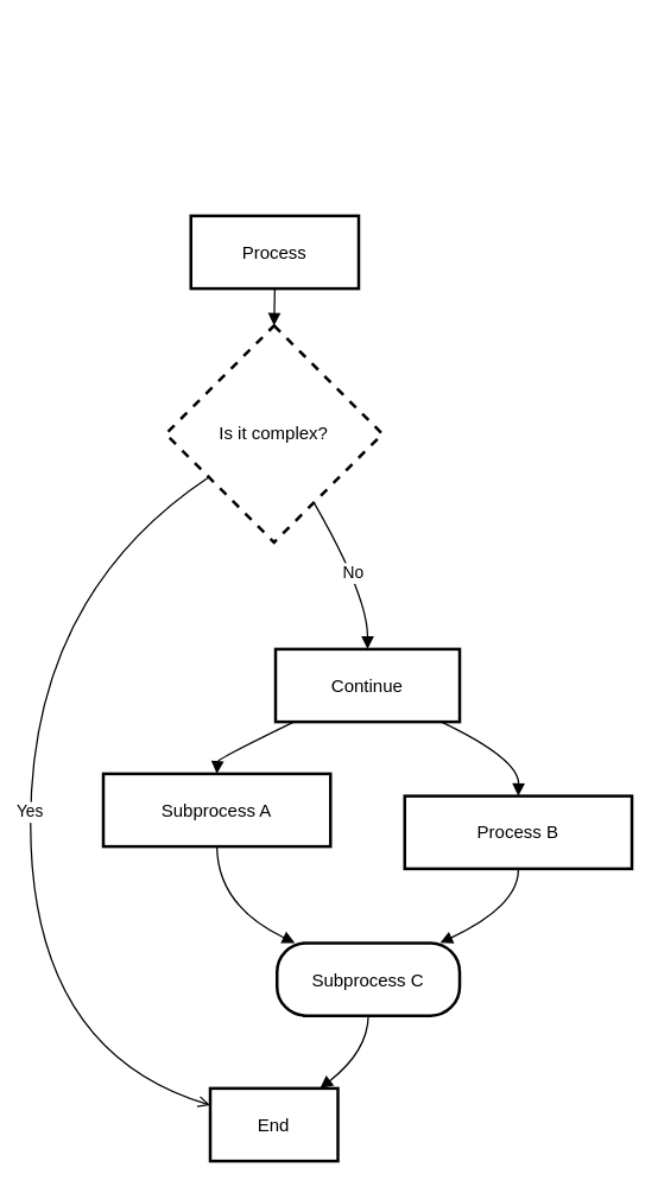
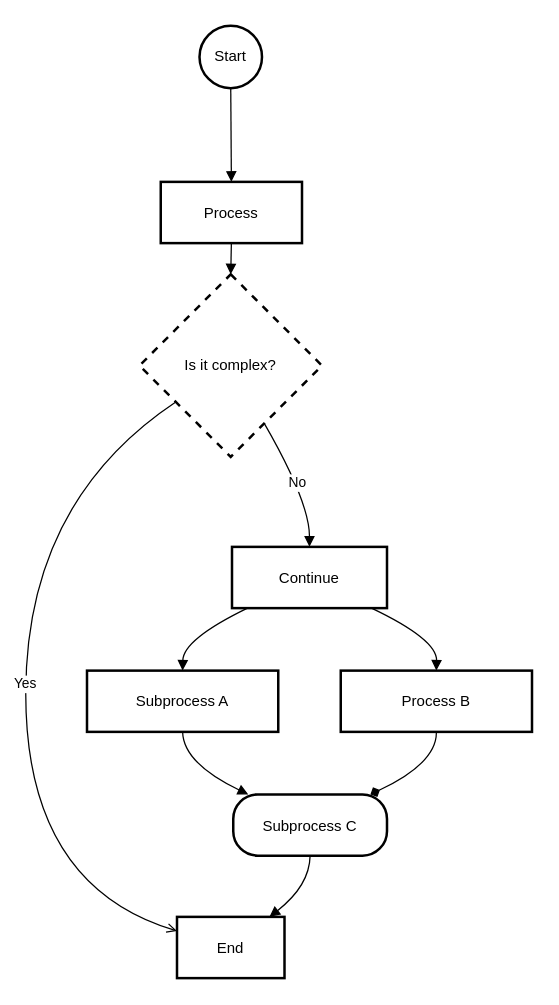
  <mxCell id="0" />
  <mxCell id="1" parent="0" />
+ <mxCell id="2" value="Start" style="ellipse;aspect=fixed;strokeWidth=2;whiteSpace=wrap;" vertex="1" parent="1"><mxGeometry x="159" y="20" width="50" height="50" as="geometry" /></mxCell>
  <mxCell id="3" value="Process" style="whiteSpace=wrap;strokeWidth=2;" vertex="1" parent="1"><mxGeometry x="128" y="145" width="113" height="49" as="geometry" /></mxCell>
  <mxCell id="4" value="Is it complex?" style="rhombus;strokeWidth=2;whiteSpace=wrap;dashed=1;" vertex="1" parent="1"><mxGeometry x="111" y="219" width="146" height="146" as="geometry" /></mxCell>
  <mxCell id="5" value="End" style="whiteSpace=wrap;strokeWidth=2;" vertex="1" parent="1"><mxGeometry x="141" y="733" width="86" height="49" as="geometry" /></mxCell>
  <mxCell id="6" value="Continue" style="whiteSpace=wrap;strokeWidth=2;" vertex="1" parent="1"><mxGeometry x="185" y="437" width="124" height="49" as="geometry" /></mxCell>
- <mxCell id="7" value="Subprocess A" style="whiteSpace=wrap;strokeWidth=2;" vertex="1" parent="1"><mxGeometry x="69" y="521" width="153" height="49" as="geometry" /></mxCell>
+ <mxCell id="7" value="Subprocess A" style="whiteSpace=wrap;strokeWidth=2;" vertex="1" parent="1"><mxGeometry x="69" y="536" width="153" height="49" as="geometry" /></mxCell>
  <mxCell id="8" value="Process B" style="whiteSpace=wrap;strokeWidth=2;" vertex="1" parent="1"><mxGeometry x="272" y="536" width="153" height="49" as="geometry" /></mxCell>
  <mxCell id="9" value="Subprocess C" style="rounded=1;arcSize=40;strokeWidth=2" vertex="1" parent="1"><mxGeometry x="186" y="635" width="123" height="49" as="geometry" /></mxCell>
+ <mxCell id="10" value="" style="curved=1;startArrow=none;endArrow=block;exitX=0.51;exitY=1;entryX=0.5;entryY=0;" edge="1" parent="1" source="2" target="3"><mxGeometry relative="1" as="geometry"><Array as="points" /></mxGeometry></mxCell>
  <mxCell id="11" value="" style="curved=1;startArrow=none;endArrow=block;exitX=0.5;exitY=0.99;entryX=0.5;entryY=0;" edge="1" parent="1" source="3" target="4"><mxGeometry relative="1" as="geometry"><Array as="points" /></mxGeometry></mxCell>
  <mxCell id="12" value="Yes" style="curved=1;startArrow=none;endArrow=open;exitX=0;exitY=0.83;entryX=0;entryY=0.23;" edge="1" parent="1" source="4" target="5"><mxGeometry relative="1" as="geometry"><Array as="points"><mxPoint x="20" y="401" /><mxPoint x="20" y="708" /></Array></mxGeometry></mxCell>
  <mxCell id="13" value="No" style="curved=1;startArrow=none;endArrow=block;exitX=0.79;exitY=1;entryX=0.5;entryY=0.01;" edge="1" parent="1" source="4" target="6"><mxGeometry relative="1" as="geometry"><Array as="points"><mxPoint x="247" y="401" /></Array></mxGeometry></mxCell>
  <mxCell id="14" value="" style="curved=1;startArrow=none;endArrow=block;exitX=0.1;exitY=1;entryX=0.5;entryY=0;" edge="1" parent="1" source="6" target="7"><mxGeometry relative="1" as="geometry"><Array as="points"><mxPoint x="146" y="511" /></Array></mxGeometry></mxCell>
  <mxCell id="15" value="" style="curved=1;startArrow=none;endArrow=block;exitX=0.9;exitY=1;entryX=0.5;entryY=0;" edge="1" parent="1" source="6" target="8"><mxGeometry relative="1" as="geometry"><Array as="points"><mxPoint x="349" y="511" /></Array></mxGeometry></mxCell>
  <mxCell id="16" value="" style="curved=1;startArrow=none;endArrow=block;exitX=0.5;exitY=0.99;entryX=0.09;entryY=-0.01;" edge="1" parent="1" source="7" target="9"><mxGeometry relative="1" as="geometry"><Array as="points"><mxPoint x="146" y="610" /></Array></mxGeometry></mxCell>
- <mxCell id="17" value="" style="curved=1;startArrow=none;endArrow=block;exitX=0.5;exitY=0.99;entryX=0.9;entryY=-0.01;" edge="1" parent="1" source="8" target="9"><mxGeometry relative="1" as="geometry"><Array as="points"><mxPoint x="349" y="610" /></Array></mxGeometry></mxCell>
+ <mxCell id="17" value="" style="curved=1;startArrow=none;endArrow=diamond;exitX=0.5;exitY=0.99;entryX=0.9;entryY=-0.01;" edge="1" parent="1" source="8" target="9"><mxGeometry relative="1" as="geometry"><Array as="points"><mxPoint x="349" y="610" /></Array></mxGeometry></mxCell>
  <mxCell id="18" value="" style="curved=1;startArrow=none;endArrow=block;exitX=0.5;exitY=0.98;entryX=0.86;entryY=0;" edge="1" parent="1" source="9" target="5"><mxGeometry relative="1" as="geometry"><Array as="points"><mxPoint x="247" y="708" /></Array></mxGeometry></mxCell>
